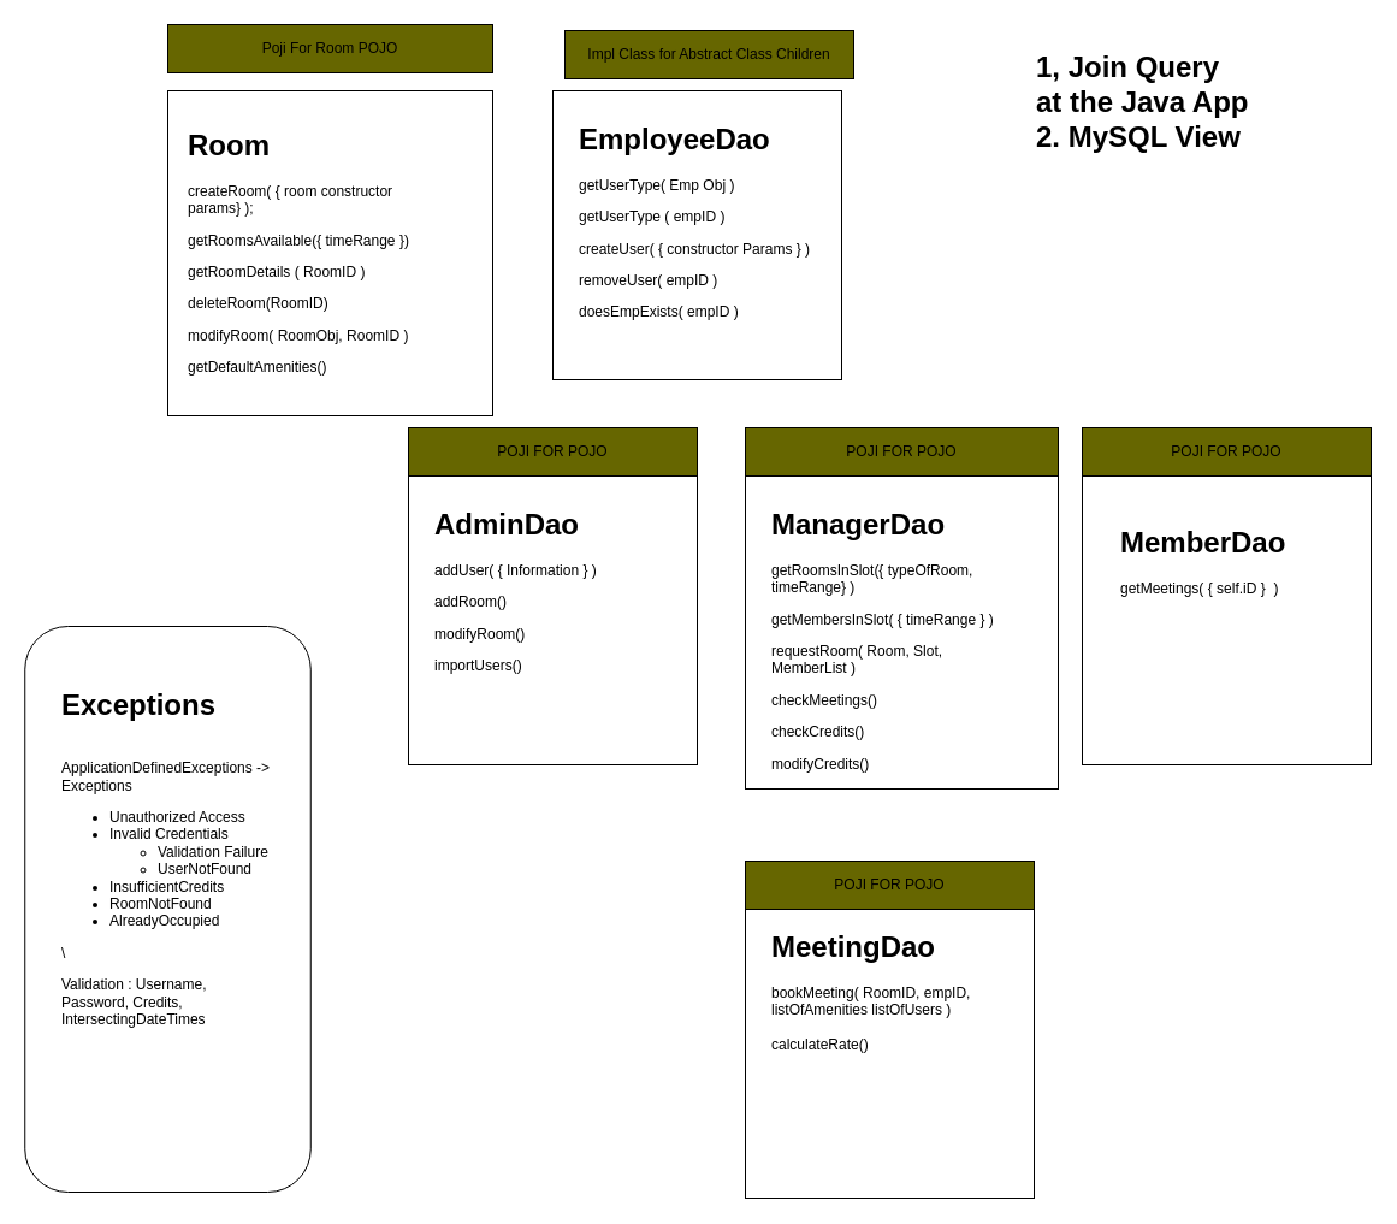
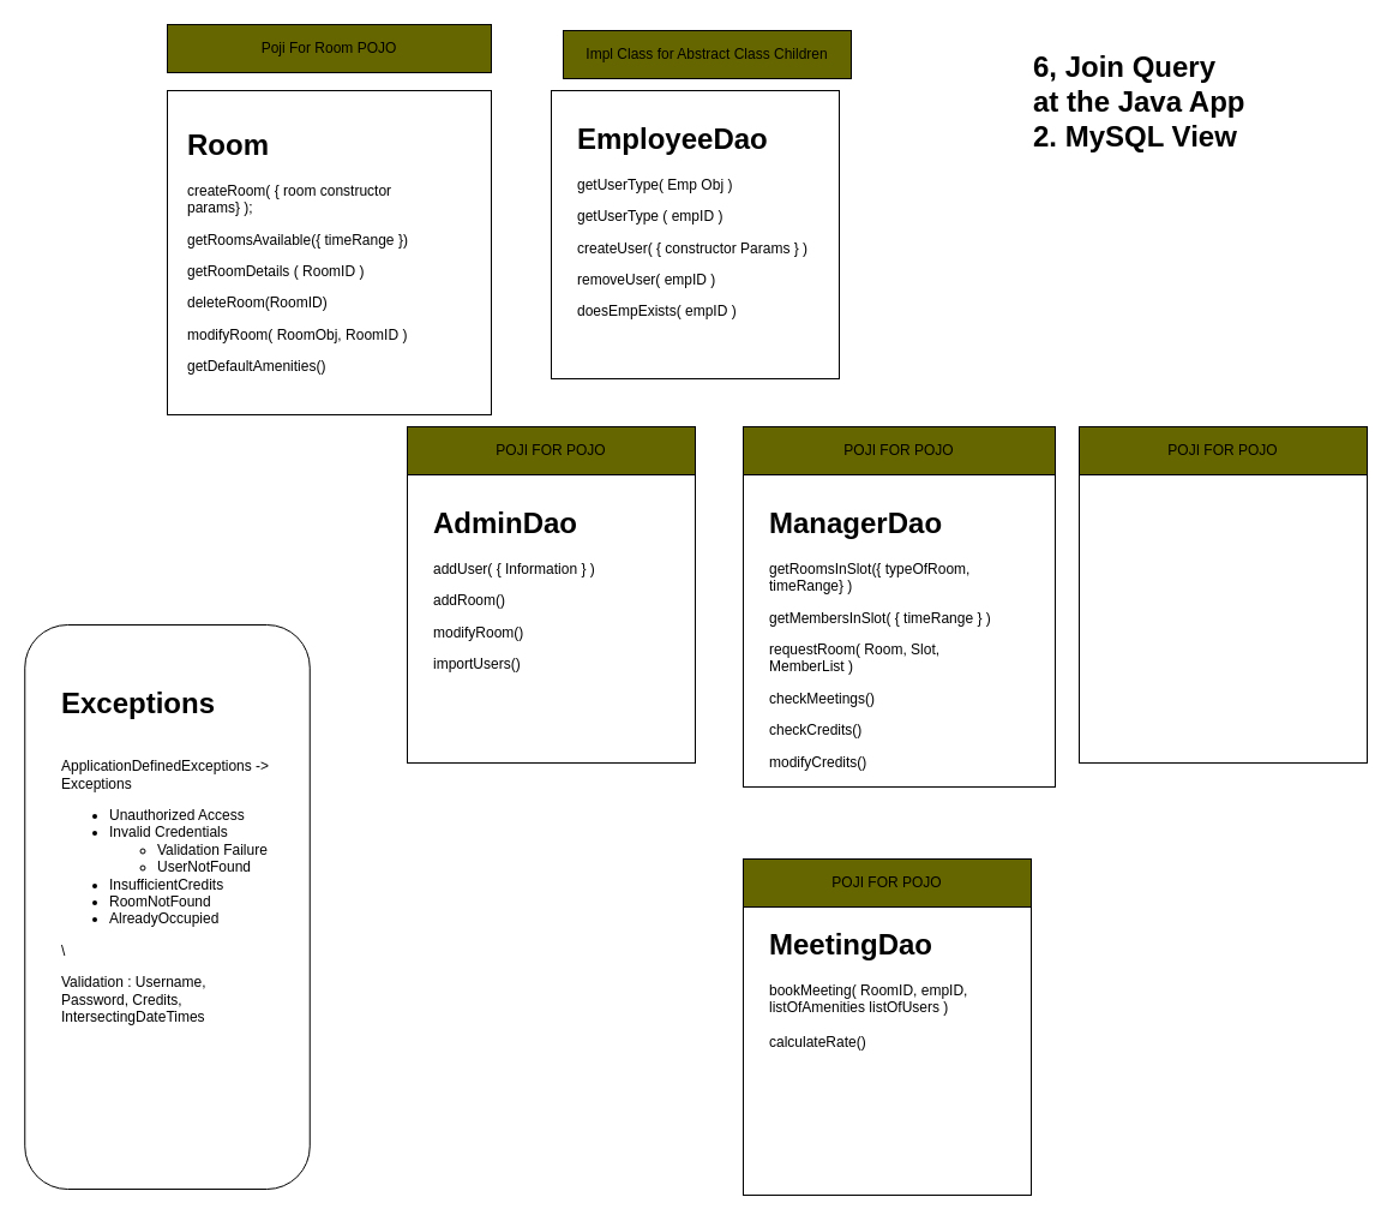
  <mxCell id="0" />
  <mxCell id="1" parent="0" />
  <mxCell id="2" value="" style="whiteSpace=wrap;html=1;aspect=fixed;" parent="1" vertex="1"><mxGeometry x="139" y="75" width="270" height="270" as="geometry" /></mxCell>
  <mxCell id="3" value="&lt;h1 style=&quot;margin-top: 0px;&quot;&gt;Room&lt;/h1&gt;&lt;p&gt;createRoom( { room constructor params} );&lt;/p&gt;&lt;p&gt;getRoomsAvailable({ timeRange })&lt;/p&gt;&lt;p&gt;getRoomDetails ( RoomID )&lt;/p&gt;&lt;p&gt;deleteRoom(RoomID)&lt;/p&gt;&lt;p&gt;modifyRoom( RoomObj, RoomID )&lt;/p&gt;&lt;p&gt;getDefaultAmenities()&lt;/p&gt;" style="text;html=1;whiteSpace=wrap;overflow=hidden;rounded=0;" parent="1" vertex="1"><mxGeometry x="154" y="100" width="210" height="235" as="geometry" /></mxCell>
  <mxCell id="4" value="" style="whiteSpace=wrap;html=1;aspect=fixed;" parent="1" vertex="1"><mxGeometry x="459" y="75" width="240" height="240" as="geometry" /></mxCell>
  <mxCell id="5" value="&lt;h1 style=&quot;margin-top: 0px;&quot;&gt;EmployeeDao&lt;/h1&gt;&lt;p&gt;getUserType( Emp Obj )&lt;/p&gt;&lt;p&gt;getUserType ( empID&amp;nbsp;&lt;span style=&quot;background-color: initial;&quot;&gt;)&lt;/span&gt;&lt;/p&gt;&lt;p&gt;createUser( { constructor Params } )&amp;nbsp;&lt;/p&gt;&lt;p&gt;removeUser( empID )&lt;/p&gt;&lt;p&gt;doesEmpExists( empID )&lt;/p&gt;" style="text;html=1;whiteSpace=wrap;overflow=hidden;rounded=0;" parent="1" vertex="1"><mxGeometry x="479" y="95" width="200" height="200" as="geometry" /></mxCell>
  <mxCell id="6" value="Poji For Room POJO" style="text;html=1;align=center;verticalAlign=middle;whiteSpace=wrap;rounded=0;fillColor=#666600;strokeColor=#000000;" parent="1" vertex="1"><mxGeometry x="139" y="20" width="270" height="40" as="geometry" /></mxCell>
  <mxCell id="7" value="Impl Class for Abstract Class Children" style="text;html=1;align=center;verticalAlign=middle;whiteSpace=wrap;rounded=0;fillColor=#666600;strokeColor=#000000;" parent="1" vertex="1"><mxGeometry x="469" y="25" width="240" height="40" as="geometry" /></mxCell>
  <mxCell id="8" value="" style="whiteSpace=wrap;html=1;aspect=fixed;" parent="1" vertex="1"><mxGeometry x="339" y="395" width="240" height="240" as="geometry" /></mxCell>
  <mxCell id="9" value="&lt;h1 style=&quot;margin-top: 0px;&quot;&gt;AdminDao&lt;/h1&gt;&lt;p&gt;addUser( { Information } )&lt;/p&gt;&lt;p&gt;addRoom()&lt;/p&gt;&lt;p&gt;modifyRoom()&lt;/p&gt;&lt;p&gt;importUsers()&lt;/p&gt;&lt;p&gt;&lt;br&gt;&lt;/p&gt;" style="text;html=1;whiteSpace=wrap;overflow=hidden;rounded=0;" parent="1" vertex="1"><mxGeometry x="359" y="415" width="200" height="200" as="geometry" /></mxCell>
  <mxCell id="10" value="POJI FOR POJO" style="text;html=1;align=center;verticalAlign=middle;whiteSpace=wrap;rounded=0;fillColor=#666600;strokeColor=#000000;" parent="1" vertex="1"><mxGeometry x="339" y="355" width="240" height="40" as="geometry" /></mxCell>
  <mxCell id="11" value="" style="whiteSpace=wrap;html=1;aspect=fixed;" parent="1" vertex="1"><mxGeometry x="619" y="395" width="260" height="260" as="geometry" /></mxCell>
  <mxCell id="12" value="&lt;h1 style=&quot;margin-top: 0px;&quot;&gt;ManagerDao&lt;/h1&gt;&lt;p&gt;getRoomsInSlot({ typeOfRoom,&amp;nbsp; timeRange} )&amp;nbsp;&lt;/p&gt;&lt;p&gt;getMembersInSlot( { timeRange } )&lt;/p&gt;&lt;p&gt;requestRoom( Room, Slot, MemberList )&lt;/p&gt;&lt;p&gt;checkMeetings()&lt;/p&gt;&lt;p&gt;checkCredits()&lt;/p&gt;&lt;p&gt;modifyCredits()&lt;/p&gt;&lt;p&gt;&lt;br&gt;&lt;/p&gt;" style="text;html=1;whiteSpace=wrap;overflow=hidden;rounded=0;" parent="1" vertex="1"><mxGeometry x="639" y="415" width="200" height="230" as="geometry" /></mxCell>
  <mxCell id="13" value="POJI FOR POJO" style="text;html=1;align=center;verticalAlign=middle;whiteSpace=wrap;rounded=0;fillColor=#666600;strokeColor=#000000;" parent="1" vertex="1"><mxGeometry x="619" y="355" width="260" height="40" as="geometry" /></mxCell>
  <mxCell id="14" value="" style="whiteSpace=wrap;html=1;aspect=fixed;" parent="1" vertex="1"><mxGeometry x="899" y="395" width="240" height="240" as="geometry" /></mxCell>
- <mxCell id="15" value="&lt;h1 style=&quot;margin-top: 0px;&quot;&gt;MemberDao&lt;/h1&gt;&lt;p&gt;getMeetings( { self.iD }&amp;nbsp; )&lt;/p&gt;&lt;p&gt;&lt;br&gt;&lt;/p&gt;&lt;p&gt;&lt;br&gt;&lt;/p&gt;" style="text;html=1;whiteSpace=wrap;overflow=hidden;rounded=0;" parent="1" vertex="1"><mxGeometry x="929" y="430" width="200" height="200" as="geometry" /></mxCell>
  <mxCell id="16" value="POJI FOR POJO" style="text;html=1;align=center;verticalAlign=middle;whiteSpace=wrap;rounded=0;fillColor=#666600;strokeColor=#000000;" parent="1" vertex="1"><mxGeometry x="899" y="355" width="240" height="40" as="geometry" /></mxCell>
  <mxCell id="17" value="" style="whiteSpace=wrap;html=1;aspect=fixed;" parent="1" vertex="1"><mxGeometry x="619" y="755" width="240" height="240" as="geometry" /></mxCell>
  <mxCell id="18" value="&lt;h1 style=&quot;margin-top: 0px;&quot;&gt;MeetingDao&lt;/h1&gt;&lt;div&gt;bookMeeting( RoomID, empID, listOfAmenities listOfUsers )&lt;/div&gt;&lt;div&gt;&lt;br&gt;&lt;/div&gt;&lt;div&gt;calculateRate()&lt;/div&gt;&lt;div&gt;&lt;br&gt;&lt;/div&gt;&lt;div&gt;&lt;br&gt;&lt;/div&gt;" style="text;html=1;whiteSpace=wrap;overflow=hidden;rounded=0;" parent="1" vertex="1"><mxGeometry x="639" y="766" width="200" height="200" as="geometry" /></mxCell>
  <mxCell id="19" value="POJI FOR POJO" style="text;html=1;align=center;verticalAlign=middle;whiteSpace=wrap;rounded=0;fillColor=#666600;strokeColor=#000000;" parent="1" vertex="1"><mxGeometry x="619" y="715" width="240" height="40" as="geometry" /></mxCell>
  <mxCell id="20" value="" style="rounded=1;whiteSpace=wrap;html=1;" parent="1" vertex="1"><mxGeometry x="20.25" y="520" width="237.5" height="470" as="geometry" /></mxCell>
  <mxCell id="21" value="&lt;h1 style=&quot;margin-top: 0px;&quot;&gt;Exceptions&lt;/h1&gt;&lt;div&gt;&lt;br&gt;&lt;/div&gt;&lt;div&gt;ApplicationDefinedExceptions -&amp;gt; Exceptions&lt;/div&gt;&lt;div&gt;&lt;ul&gt;&lt;li&gt;Unauthorized Access&lt;/li&gt;&lt;li&gt;Invalid Credentials&lt;/li&gt;&lt;ul&gt;&lt;li&gt;Validation Failure&lt;/li&gt;&lt;li&gt;UserNotFound&lt;/li&gt;&lt;/ul&gt;&lt;li&gt;InsufficientCredits&lt;/li&gt;&lt;li&gt;RoomNotFound&lt;/li&gt;&lt;li&gt;AlreadyOccupied&lt;/li&gt;&lt;/ul&gt;&lt;/div&gt;&lt;p&gt;\&lt;/p&gt;&lt;p&gt;Validation : Username, Password, Credits, IntersectingDateTimes&lt;/p&gt;&lt;p&gt;&lt;br&gt;&lt;/p&gt;" style="text;html=1;whiteSpace=wrap;overflow=hidden;rounded=0;" parent="1" vertex="1"><mxGeometry x="49" y="565" width="180" height="380" as="geometry" /></mxCell>
- <mxCell id="22" value="&lt;h1 style=&quot;margin-top: 0px;&quot;&gt;1, Join Query at the Java App 2. MySQL View&amp;nbsp;&lt;/h1&gt;" style="text;html=1;whiteSpace=wrap;overflow=hidden;rounded=0;" vertex="1" parent="1"><mxGeometry x="859" y="35" width="180" height="120" as="geometry" /></mxCell>
+ <mxCell id="22" value="&lt;h1 style=&quot;margin-top: 0px;&quot;&gt;6, Join Query at the Java App 2. MySQL View&amp;nbsp;&lt;/h1&gt;" style="text;html=1;whiteSpace=wrap;overflow=hidden;rounded=0;" vertex="1" parent="1"><mxGeometry x="859" y="35" width="180" height="120" as="geometry" /></mxCell>
